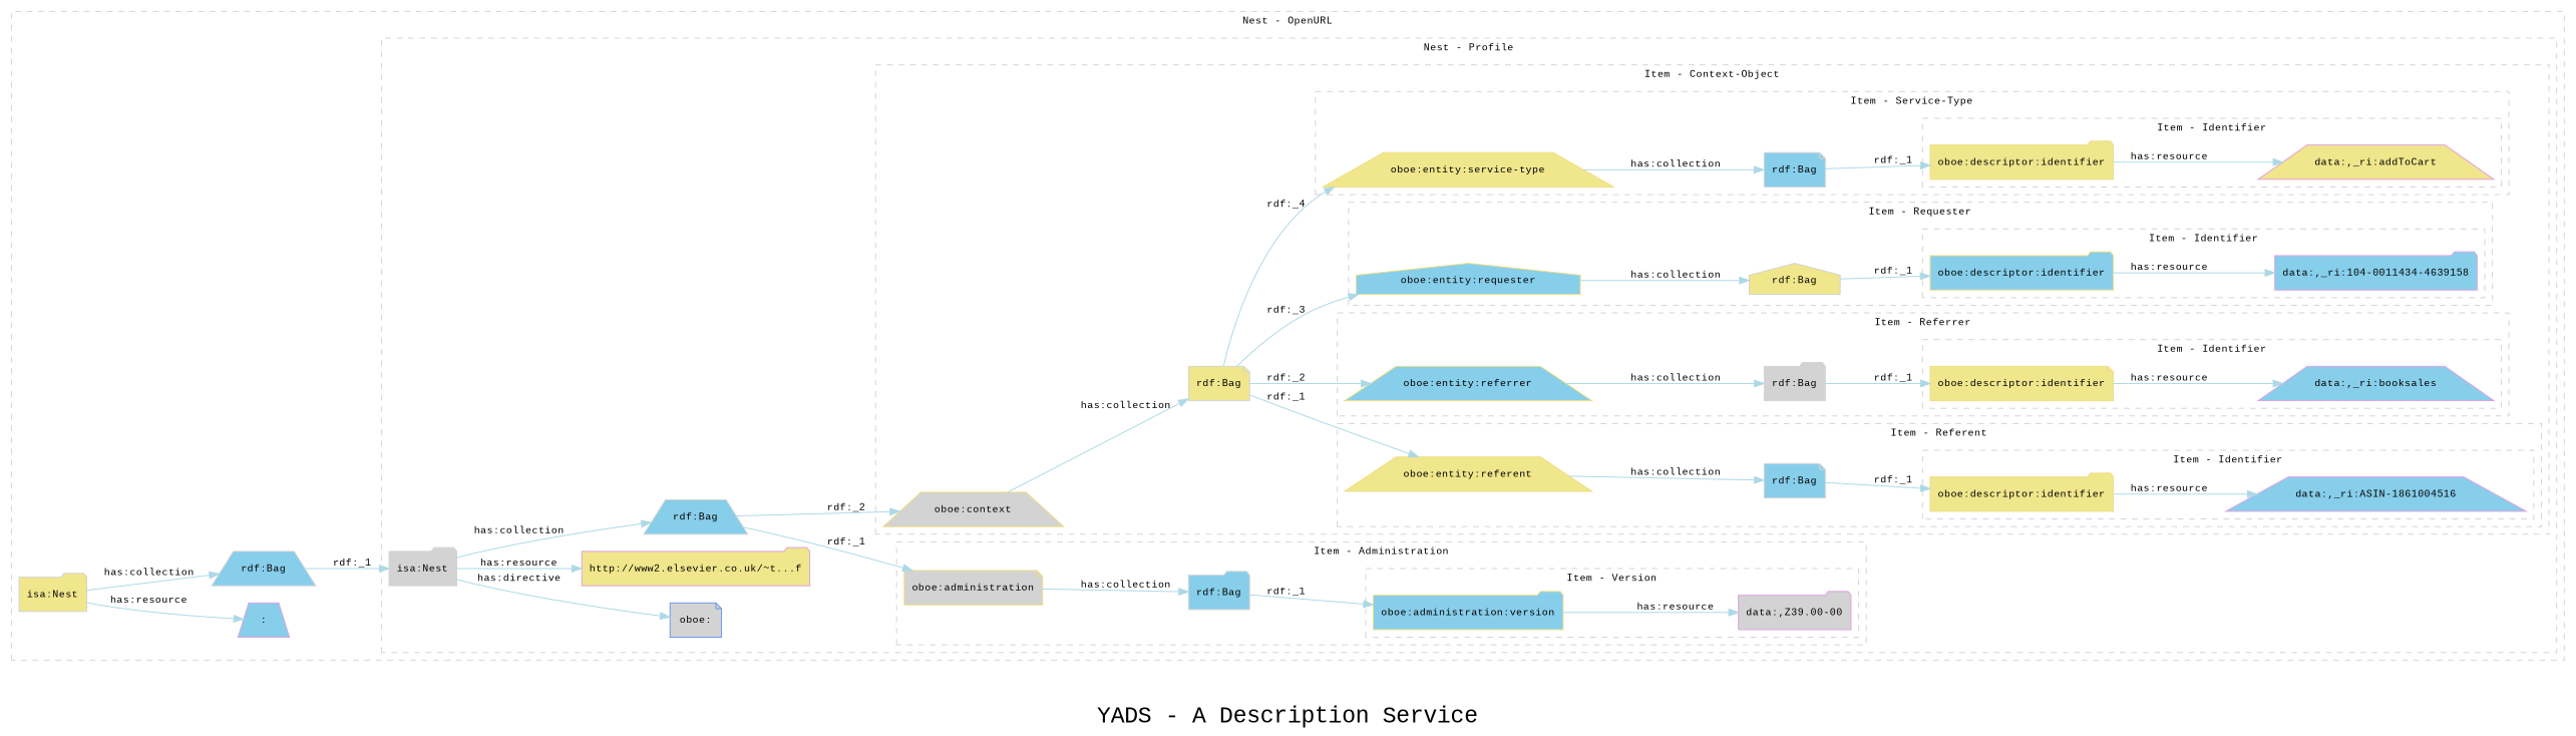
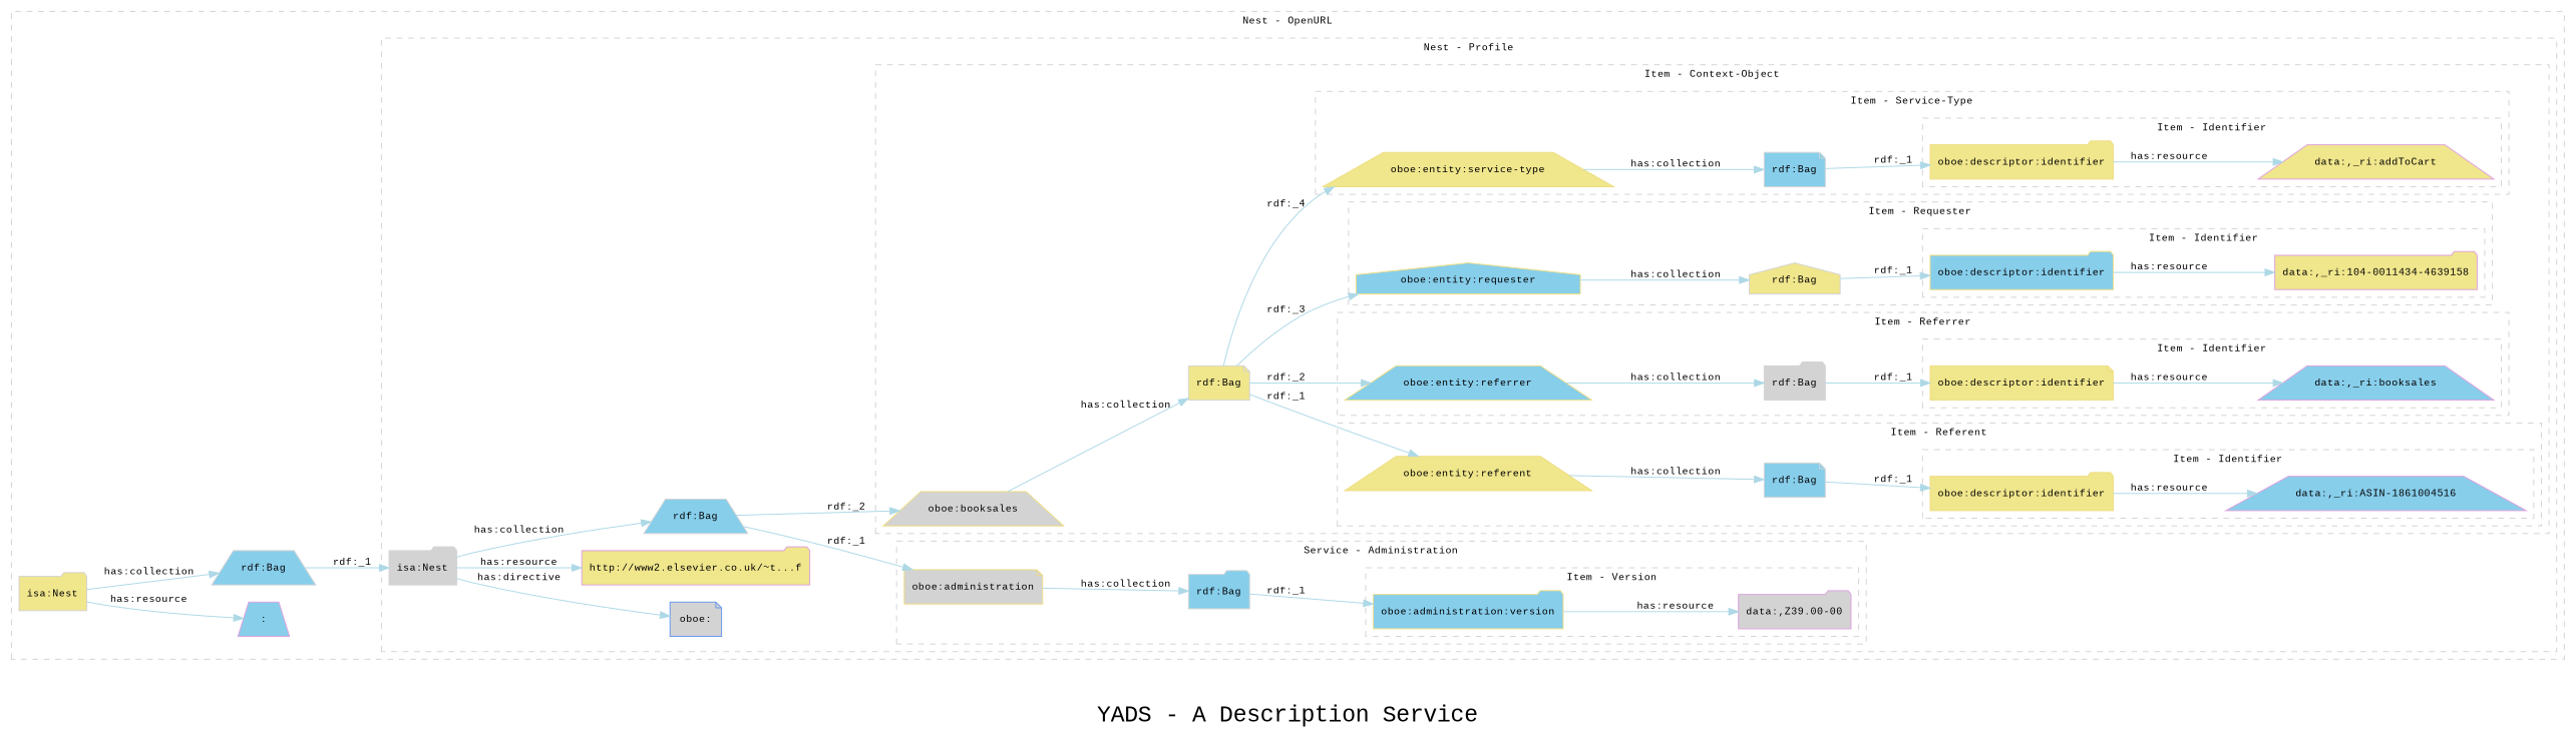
  digraph {
    fontname="Liberation Mono"
    fontsize=24
    label="YADS - A Description Service"
    rankdir=LR
    node [color=lightgoldenrod fillcolor=skyblue fontcolor=black fontname="Liberation Mono" fontsize=11 shape=folder style=filled]
    edge [color=lightblue fontcolor=black fontname="Liberation Mono" fontsize=11 style=filled]
    n1 [label="oboe:administration:version"]
    "data:,Z39.00-00" [color=plum fillcolor=lightgrey]
    n3 [fillcolor=lightgrey label="oboe:administration" shape=note]
    n4 [color=lightgrey label="rdf:Bag"]
    n5 [fillcolor=khaki label="oboe:descriptor:identifier"]
    "data:,_ri:ASIN-1861004516" [color=plum shape=trapezium]
    n7 [fillcolor=khaki label="oboe:entity:referent" shape=trapezium]
    n8 [color=lightgrey label="rdf:Bag" shape=note]
    n9 [fillcolor=khaki label="oboe:descriptor:identifier" shape=note]
    "data:,_ri:booksales" [color=plum shape=trapezium]
    n11 [label="oboe:entity:referrer" shape=trapezium]
    n12 [color=lightgrey fillcolor=lightgrey label="rdf:Bag"]
    n13 [label="oboe:descriptor:identifier"]
-   "data:,_ri:104-0011434-4639158" [color=plum]
+   "data:,_ri:104-0011434-4639158" [color=plum fillcolor=khaki]
    n15 [label="oboe:entity:requester" shape=house]
    n16 [color=lightgrey fillcolor=khaki label="rdf:Bag" shape=house]
    n17 [fillcolor=khaki label="oboe:descriptor:identifier"]
    "data:,_ri:addToCart" [color=plum fillcolor=khaki shape=trapezium]
    n19 [fillcolor=khaki label="oboe:entity:service-type" shape=trapezium]
    n20 [color=lightgrey label="rdf:Bag" shape=note]
-   n21 [fillcolor=lightgrey label="oboe:context" shape=trapezium]
+   n21 [fillcolor=lightgrey label="oboe:booksales" shape=trapezium]
    n22 [color=lightgrey fillcolor=khaki label="rdf:Bag" shape=note]
    n23 [color=lightgrey fillcolor=lightgrey label="isa:Nest"]
    n24 [color=cornflowerblue fillcolor=lightgrey label="oboe:" shape=note]
    "http://www2.elsevier.co.uk/~t...f" [color=plum fillcolor=khaki]
    n26 [color=lightgrey label="rdf:Bag" shape=trapezium]
    n27 [color=lightgrey fillcolor=khaki label="isa:Nest"]
    ":" [color=plum shape=trapezium]
    n29 [color=lightgrey label="rdf:Bag" shape=trapezium]
    subgraph cluster_1 {
      color=lightgrey
      fontcolor=black
      fontsize=11
      label="Nest - OpenURL"
      style=dashed
      n27
      ":"
      n29
      subgraph cluster_2 {
        color=lightgrey
        fontcolor=black
        fontsize=11
        label="Nest - Profile"
        style=dashed
        n23
        n24
        "http://www2.elsevier.co.uk/~t...f"
        n26
        subgraph cluster_3 {
          color=lightgrey
          fontcolor=black
          fontsize=11
-         label="Item - Administration"
+         label="Service - Administration"
          style=dashed
          n3
          n4
          subgraph cluster_4 {
            color=lightgrey
            fontcolor=black
            fontsize=11
            label="Item - Version"
            style=dashed
            n1
            "data:,Z39.00-00"
          }
        }
        subgraph cluster_5 {
          color=lightgrey
          fontcolor=black
          fontsize=11
          label="Item - Context-Object"
          style=dashed
          n21
          n22
          subgraph cluster_6 {
            color=lightgrey
            fontcolor=black
            fontsize=11
            label="Item - Referent"
            style=dashed
            n7
            n8
            subgraph cluster_7 {
              color=lightgrey
              fontcolor=black
              fontsize=11
              label="Item - Identifier"
              style=dashed
              n5
              "data:,_ri:ASIN-1861004516"
            }
          }
          subgraph cluster_8 {
            color=lightgrey
            fontcolor=black
            fontsize=11
            label="Item - Referrer"
            style=dashed
            n11
            n12
            subgraph cluster_9 {
              color=lightgrey
              fontcolor=black
              fontsize=11
              label="Item - Identifier"
              style=dashed
              n9
              "data:,_ri:booksales"
            }
          }
          subgraph cluster_10 {
            color=lightgrey
            fontcolor=black
            fontsize=11
            label="Item - Requester"
            style=dashed
            n15
            n16
            subgraph cluster_11 {
              color=lightgrey
              fontcolor=black
              fontsize=11
              label="Item - Identifier"
              style=dashed
              n13
              "data:,_ri:104-0011434-4639158"
            }
          }
          subgraph cluster_12 {
            color=lightgrey
            fontcolor=black
            fontsize=11
            label="Item - Service-Type"
            style=dashed
            n19
            n20
            subgraph cluster_13 {
              color=lightgrey
              fontcolor=black
              fontsize=11
              label="Item - Identifier"
              style=dashed
              n17
              "data:,_ri:addToCart"
            }
          }
        }
      }
    }
    n1 -> "data:,Z39.00-00" [label="has:resource"]
    n3 -> n4 [label="has:collection"]
    n4 -> n1 [label="rdf:_1"]
    n5 -> "data:,_ri:ASIN-1861004516" [label="has:resource"]
    n7 -> n8 [label="has:collection"]
    n8 -> n5 [label="rdf:_1"]
    n9 -> "data:,_ri:booksales" [label="has:resource"]
    n11 -> n12 [label="has:collection"]
    n12 -> n9 [label="rdf:_1"]
    n13 -> "data:,_ri:104-0011434-4639158" [label="has:resource"]
    n15 -> n16 [label="has:collection"]
    n16 -> n13 [label="rdf:_1"]
    n17 -> "data:,_ri:addToCart" [label="has:resource"]
    n19 -> n20 [label="has:collection"]
    n20 -> n17 [label="rdf:_1"]
    n21 -> n22 [label="has:collection"]
    n22 -> n7 [label="rdf:_1"]
    n22 -> n11 [label="rdf:_2"]
    n22 -> n15 [label="rdf:_3"]
    n22 -> n19 [label="rdf:_4"]
    n23 -> n24 [label="has:directive"]
    n23 -> "http://www2.elsevier.co.uk/~t...f" [label="has:resource"]
    n23 -> n26 [label="has:collection"]
    n26 -> n3 [label="rdf:_1"]
    n26 -> n21 [label="rdf:_2"]
    n27 -> ":" [label="has:resource"]
    n27 -> n29 [label="has:collection"]
    n29 -> n23 [label="rdf:_1"]
  }
